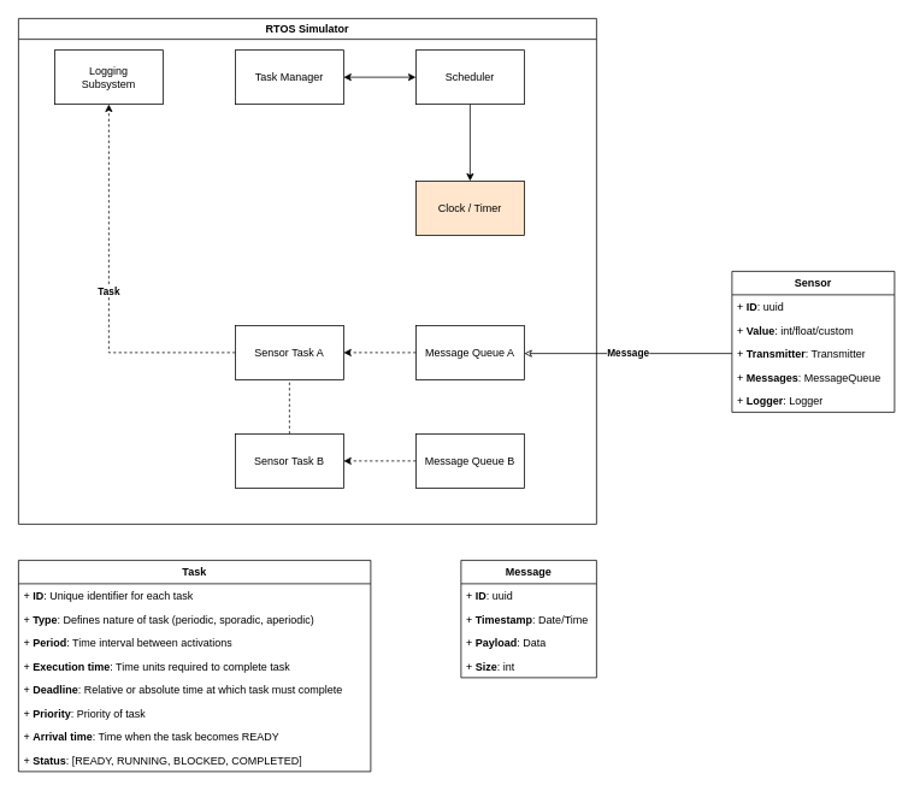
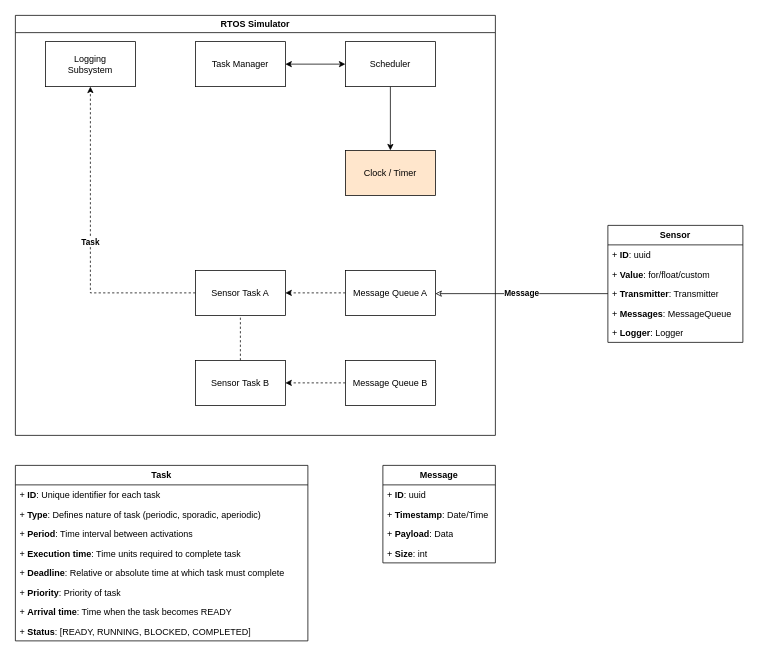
  <mxCell id="0" />
  <mxCell id="1" parent="0" />
  <mxCell id="2" value="&lt;b&gt;Sensor&lt;/b&gt;" style="swimlane;fontStyle=0;childLayout=stackLayout;horizontal=1;startSize=26;fillColor=none;horizontalStack=0;resizeParent=1;resizeParentMax=0;resizeLast=0;collapsible=1;marginBottom=0;whiteSpace=wrap;html=1;" parent="1" vertex="1"><mxGeometry x="810" y="300" width="180" height="156" as="geometry" /></mxCell>
  <mxCell id="3" value="+ &lt;b&gt;ID&lt;/b&gt;: uuid" style="text;strokeColor=none;fillColor=none;align=left;verticalAlign=top;spacingLeft=4;spacingRight=4;overflow=hidden;rotatable=0;points=[[0,0.5],[1,0.5]];portConstraint=eastwest;whiteSpace=wrap;html=1;" parent="2" vertex="1"><mxGeometry y="26" width="180" height="26" as="geometry" /></mxCell>
- <mxCell id="4" value="+ &lt;b&gt;Value&lt;/b&gt;: int/float/custom" style="text;strokeColor=none;fillColor=none;align=left;verticalAlign=top;spacingLeft=4;spacingRight=4;overflow=hidden;rotatable=0;points=[[0,0.5],[1,0.5]];portConstraint=eastwest;whiteSpace=wrap;html=1;" parent="2" vertex="1"><mxGeometry y="52" width="180" height="26" as="geometry" /></mxCell>
+ <mxCell id="4" value="+ &lt;b&gt;Value&lt;/b&gt;: for/float/custom" style="text;strokeColor=none;fillColor=none;align=left;verticalAlign=top;spacingLeft=4;spacingRight=4;overflow=hidden;rotatable=0;points=[[0,0.5],[1,0.5]];portConstraint=eastwest;whiteSpace=wrap;html=1;" parent="2" vertex="1"><mxGeometry y="52" width="180" height="26" as="geometry" /></mxCell>
  <mxCell id="5" value="+ &lt;b&gt;Transmitter&lt;/b&gt;: Transmitter" style="text;strokeColor=none;fillColor=none;align=left;verticalAlign=top;spacingLeft=4;spacingRight=4;overflow=hidden;rotatable=0;points=[[0,0.5],[1,0.5]];portConstraint=eastwest;whiteSpace=wrap;html=1;" parent="2" vertex="1"><mxGeometry y="78" width="180" height="26" as="geometry" /></mxCell>
  <mxCell id="6" value="+ &lt;b&gt;Messages&lt;/b&gt;: MessageQueue" style="text;strokeColor=none;fillColor=none;align=left;verticalAlign=top;spacingLeft=4;spacingRight=4;overflow=hidden;rotatable=0;points=[[0,0.5],[1,0.5]];portConstraint=eastwest;whiteSpace=wrap;html=1;" parent="2" vertex="1"><mxGeometry y="104" width="180" height="26" as="geometry" /></mxCell>
  <mxCell id="7" value="+ &lt;b&gt;Logger&lt;/b&gt;: Logger" style="text;strokeColor=none;fillColor=none;align=left;verticalAlign=top;spacingLeft=4;spacingRight=4;overflow=hidden;rotatable=0;points=[[0,0.5],[1,0.5]];portConstraint=eastwest;whiteSpace=wrap;html=1;" parent="2" vertex="1"><mxGeometry y="130" width="180" height="26" as="geometry" /></mxCell>
  <mxCell id="8" value="RTOS Simulator" style="swimlane;whiteSpace=wrap;html=1;" vertex="1" parent="1"><mxGeometry x="20" y="20" width="640" height="560" as="geometry" /></mxCell>
  <mxCell id="9" style="edgeStyle=orthogonalEdgeStyle;rounded=0;orthogonalLoop=1;jettySize=auto;html=1;entryX=0;entryY=0.5;entryDx=0;entryDy=0;startArrow=classic;startFill=1;" edge="1" parent="8" source="10" target="12"><mxGeometry relative="1" as="geometry" /></mxCell>
  <mxCell id="10" value="Task Manager" style="rounded=0;whiteSpace=wrap;html=1;" vertex="1" parent="8"><mxGeometry x="240" y="35" width="120" height="60" as="geometry" /></mxCell>
  <mxCell id="11" style="edgeStyle=orthogonalEdgeStyle;rounded=0;orthogonalLoop=1;jettySize=auto;html=1;entryX=0.5;entryY=0;entryDx=0;entryDy=0;" edge="1" parent="8" source="12" target="13"><mxGeometry relative="1" as="geometry" /></mxCell>
  <mxCell id="12" value="Scheduler" style="rounded=0;whiteSpace=wrap;html=1;" vertex="1" parent="8"><mxGeometry x="440" y="35" width="120" height="60" as="geometry" /></mxCell>
  <mxCell id="13" value="Clock / Timer" style="rounded=0;whiteSpace=wrap;html=1;fillColor=#ffe6cc;" vertex="1" parent="8"><mxGeometry x="440" y="180" width="120" height="60" as="geometry" /></mxCell>
  <mxCell id="14" value="Task" style="edgeStyle=orthogonalEdgeStyle;rounded=0;orthogonalLoop=1;jettySize=auto;html=1;dashed=1;fontStyle=1;" edge="1" parent="8" source="15" target="22"><mxGeometry relative="1" as="geometry" /></mxCell>
  <mxCell id="15" value="Sensor Task A" style="rounded=0;whiteSpace=wrap;html=1;" vertex="1" parent="8"><mxGeometry x="240" y="340" width="120" height="60" as="geometry" /></mxCell>
  <mxCell id="16" style="edgeStyle=orthogonalEdgeStyle;rounded=0;orthogonalLoop=1;jettySize=auto;html=1;entryX=0.5;entryY=1;entryDx=0;entryDy=0;endArrow=none;startFill=0;dashed=1;" edge="1" parent="8" source="17" target="15"><mxGeometry relative="1" as="geometry" /></mxCell>
  <mxCell id="17" value="Sensor Task B" style="rounded=0;whiteSpace=wrap;html=1;" vertex="1" parent="8"><mxGeometry x="240" y="460" width="120" height="60" as="geometry" /></mxCell>
  <mxCell id="18" style="edgeStyle=orthogonalEdgeStyle;rounded=0;orthogonalLoop=1;jettySize=auto;html=1;entryX=1;entryY=0.5;entryDx=0;entryDy=0;dashed=1;" edge="1" parent="8" source="19" target="15"><mxGeometry relative="1" as="geometry" /></mxCell>
  <mxCell id="19" value="Message Queue A" style="rounded=0;whiteSpace=wrap;html=1;" vertex="1" parent="8"><mxGeometry x="440" y="340" width="120" height="60" as="geometry" /></mxCell>
  <mxCell id="20" style="edgeStyle=orthogonalEdgeStyle;rounded=0;orthogonalLoop=1;jettySize=auto;html=1;entryX=1;entryY=0.5;entryDx=0;entryDy=0;dashed=1;" edge="1" parent="8" source="21" target="17"><mxGeometry relative="1" as="geometry" /></mxCell>
  <mxCell id="21" value="Message Queue B" style="rounded=0;whiteSpace=wrap;html=1;" vertex="1" parent="8"><mxGeometry x="440" y="460" width="120" height="60" as="geometry" /></mxCell>
  <mxCell id="22" value="Logging&lt;div&gt;Subsystem&lt;/div&gt;" style="rounded=0;whiteSpace=wrap;html=1;" vertex="1" parent="8"><mxGeometry x="40" y="35" width="120" height="60" as="geometry" /></mxCell>
  <mxCell id="23" value="Message" style="edgeStyle=orthogonalEdgeStyle;rounded=0;orthogonalLoop=1;jettySize=auto;html=1;entryX=0;entryY=0.5;entryDx=0;entryDy=0;startArrow=classic;startFill=0;endArrow=none;fontStyle=1" edge="1" parent="1" source="19" target="5"><mxGeometry relative="1" as="geometry"><Array as="points"><mxPoint x="700" y="391" /><mxPoint x="700" y="391" /></Array></mxGeometry></mxCell>
  <mxCell id="24" value="&lt;b&gt;Message&lt;/b&gt;" style="swimlane;fontStyle=0;childLayout=stackLayout;horizontal=1;startSize=26;fillColor=none;horizontalStack=0;resizeParent=1;resizeParentMax=0;resizeLast=0;collapsible=1;marginBottom=0;whiteSpace=wrap;html=1;" vertex="1" parent="1"><mxGeometry x="510" y="620" width="150" height="130" as="geometry" /></mxCell>
  <mxCell id="25" value="+ &lt;b&gt;ID&lt;/b&gt;: uuid" style="text;strokeColor=none;fillColor=none;align=left;verticalAlign=top;spacingLeft=4;spacingRight=4;overflow=hidden;rotatable=0;points=[[0,0.5],[1,0.5]];portConstraint=eastwest;whiteSpace=wrap;html=1;" vertex="1" parent="24"><mxGeometry y="26" width="150" height="26" as="geometry" /></mxCell>
  <mxCell id="26" value="+ &lt;b&gt;Timestamp&lt;/b&gt;: Date/Time" style="text;strokeColor=none;fillColor=none;align=left;verticalAlign=top;spacingLeft=4;spacingRight=4;overflow=hidden;rotatable=0;points=[[0,0.5],[1,0.5]];portConstraint=eastwest;whiteSpace=wrap;html=1;" vertex="1" parent="24"><mxGeometry y="52" width="150" height="26" as="geometry" /></mxCell>
  <mxCell id="27" value="+ &lt;b&gt;Payload&lt;/b&gt;: Data" style="text;strokeColor=none;fillColor=none;align=left;verticalAlign=top;spacingLeft=4;spacingRight=4;overflow=hidden;rotatable=0;points=[[0,0.5],[1,0.5]];portConstraint=eastwest;whiteSpace=wrap;html=1;" vertex="1" parent="24"><mxGeometry y="78" width="150" height="26" as="geometry" /></mxCell>
  <mxCell id="28" value="+ &lt;b&gt;Size&lt;/b&gt;: int" style="text;strokeColor=none;fillColor=none;align=left;verticalAlign=top;spacingLeft=4;spacingRight=4;overflow=hidden;rotatable=0;points=[[0,0.5],[1,0.5]];portConstraint=eastwest;whiteSpace=wrap;html=1;" vertex="1" parent="24"><mxGeometry y="104" width="150" height="26" as="geometry" /></mxCell>
  <mxCell id="29" value="&lt;b&gt;Task&lt;/b&gt;" style="swimlane;fontStyle=0;childLayout=stackLayout;horizontal=1;startSize=26;fillColor=none;horizontalStack=0;resizeParent=1;resizeParentMax=0;resizeLast=0;collapsible=1;marginBottom=0;whiteSpace=wrap;html=1;" vertex="1" parent="1"><mxGeometry x="20" y="620" width="390" height="234" as="geometry" /></mxCell>
  <mxCell id="30" value="+ &lt;b&gt;ID&lt;/b&gt;: Unique identifier for each task" style="text;strokeColor=none;fillColor=none;align=left;verticalAlign=top;spacingLeft=4;spacingRight=4;overflow=hidden;rotatable=0;points=[[0,0.5],[1,0.5]];portConstraint=eastwest;whiteSpace=wrap;html=1;" vertex="1" parent="29"><mxGeometry y="26" width="390" height="26" as="geometry" /></mxCell>
  <mxCell id="31" value="+ &lt;b&gt;Type&lt;/b&gt;: Defines nature of task (periodic, sporadic, aperiodic)" style="text;strokeColor=none;fillColor=none;align=left;verticalAlign=top;spacingLeft=4;spacingRight=4;overflow=hidden;rotatable=0;points=[[0,0.5],[1,0.5]];portConstraint=eastwest;whiteSpace=wrap;html=1;" vertex="1" parent="29"><mxGeometry y="52" width="390" height="26" as="geometry" /></mxCell>
  <mxCell id="32" value="+ &lt;b&gt;Period&lt;/b&gt;: Time interval between activations" style="text;strokeColor=none;fillColor=none;align=left;verticalAlign=top;spacingLeft=4;spacingRight=4;overflow=hidden;rotatable=0;points=[[0,0.5],[1,0.5]];portConstraint=eastwest;whiteSpace=wrap;html=1;" vertex="1" parent="29"><mxGeometry y="78" width="390" height="26" as="geometry" /></mxCell>
  <mxCell id="33" value="+ &lt;b&gt;Execution time&lt;/b&gt;: Time units required to complete task" style="text;strokeColor=none;fillColor=none;align=left;verticalAlign=top;spacingLeft=4;spacingRight=4;overflow=hidden;rotatable=0;points=[[0,0.5],[1,0.5]];portConstraint=eastwest;whiteSpace=wrap;html=1;" vertex="1" parent="29"><mxGeometry y="104" width="390" height="26" as="geometry" /></mxCell>
  <mxCell id="34" value="+ &lt;b&gt;Deadline&lt;/b&gt;: Relative or absolute time at which task must complete" style="text;strokeColor=none;fillColor=none;align=left;verticalAlign=top;spacingLeft=4;spacingRight=4;overflow=hidden;rotatable=0;points=[[0,0.5],[1,0.5]];portConstraint=eastwest;whiteSpace=wrap;html=1;" vertex="1" parent="29"><mxGeometry y="130" width="390" height="26" as="geometry" /></mxCell>
  <mxCell id="35" value="+ &lt;b&gt;Priority&lt;/b&gt;: Priority of task" style="text;strokeColor=none;fillColor=none;align=left;verticalAlign=top;spacingLeft=4;spacingRight=4;overflow=hidden;rotatable=0;points=[[0,0.5],[1,0.5]];portConstraint=eastwest;whiteSpace=wrap;html=1;" vertex="1" parent="29"><mxGeometry y="156" width="390" height="26" as="geometry" /></mxCell>
  <mxCell id="36" value="+ &lt;b&gt;Arrival time&lt;/b&gt;: Time when the task becomes READY" style="text;strokeColor=none;fillColor=none;align=left;verticalAlign=top;spacingLeft=4;spacingRight=4;overflow=hidden;rotatable=0;points=[[0,0.5],[1,0.5]];portConstraint=eastwest;whiteSpace=wrap;html=1;" vertex="1" parent="29"><mxGeometry y="182" width="390" height="26" as="geometry" /></mxCell>
  <mxCell id="37" value="+ &lt;b&gt;Status&lt;/b&gt;: [READY, RUNNING, BLOCKED, COMPLETED]" style="text;strokeColor=none;fillColor=none;align=left;verticalAlign=top;spacingLeft=4;spacingRight=4;overflow=hidden;rotatable=0;points=[[0,0.5],[1,0.5]];portConstraint=eastwest;whiteSpace=wrap;html=1;" vertex="1" parent="29"><mxGeometry y="208" width="390" height="26" as="geometry" /></mxCell>
